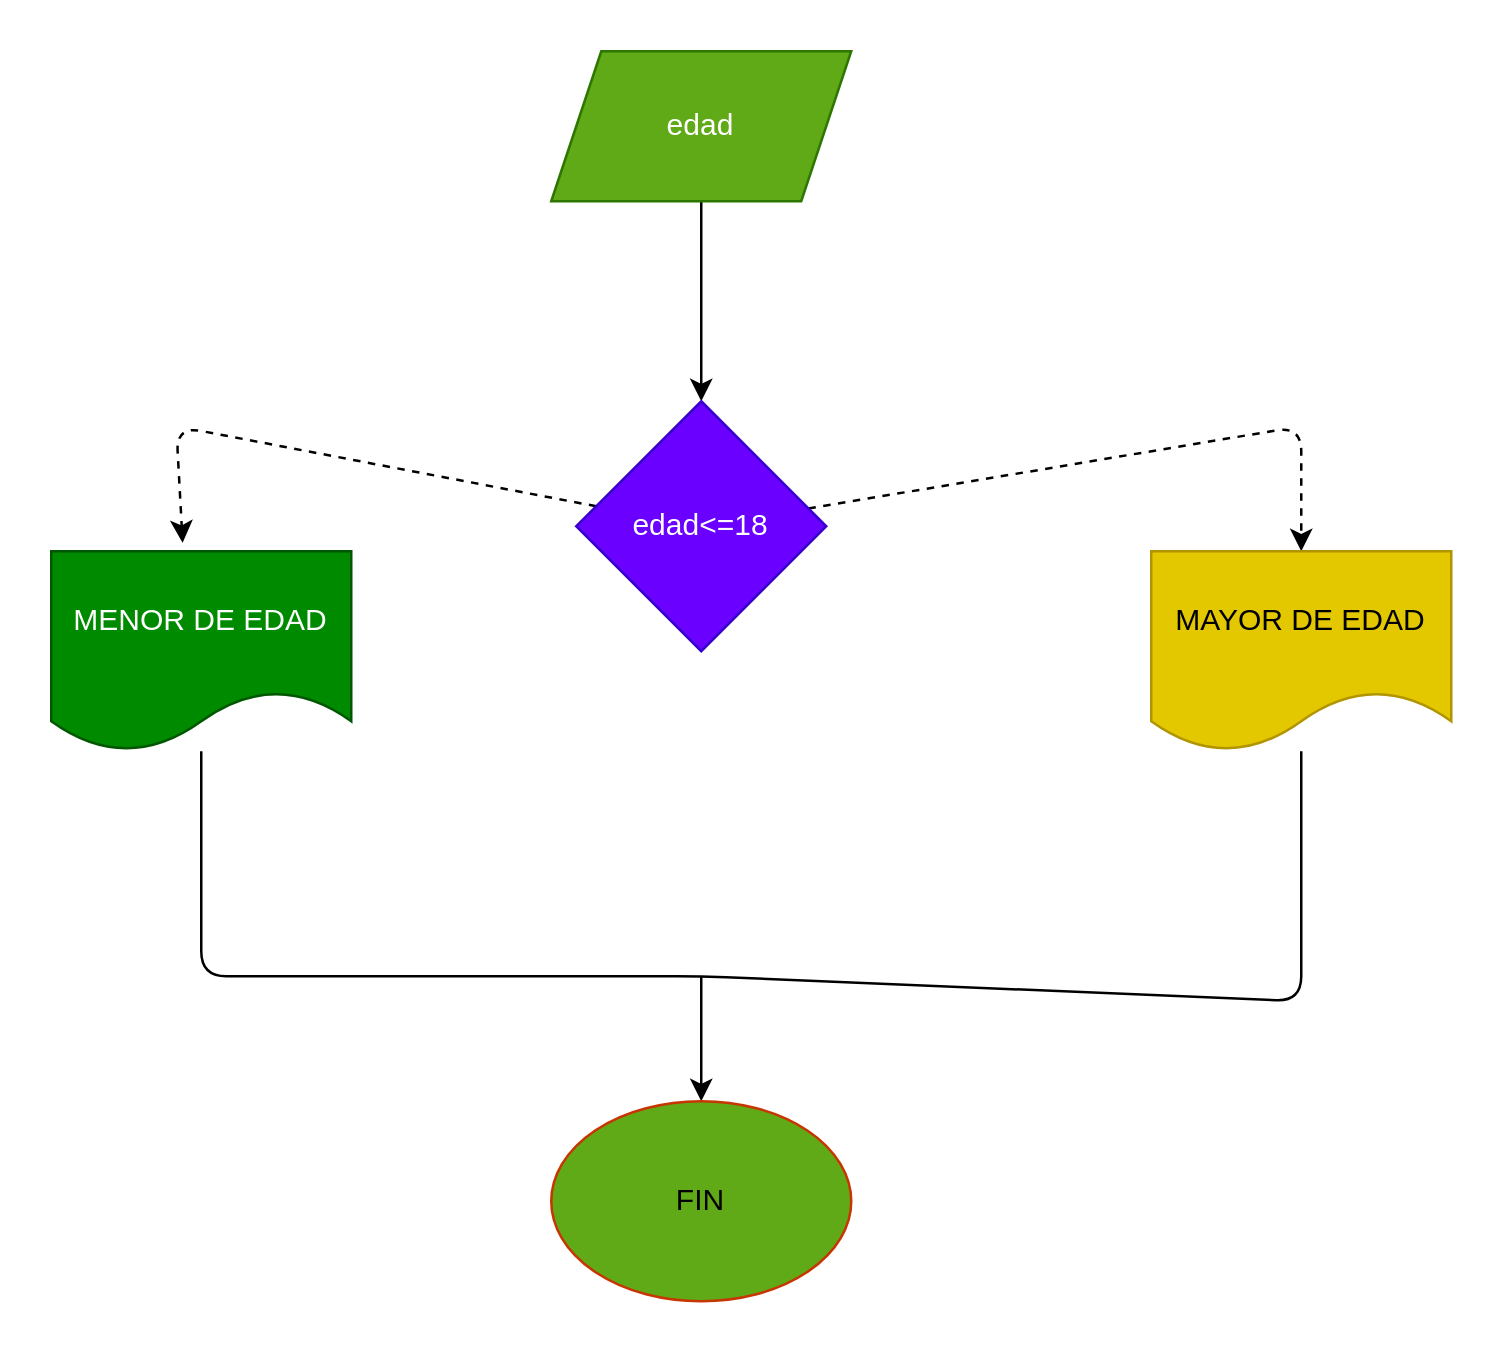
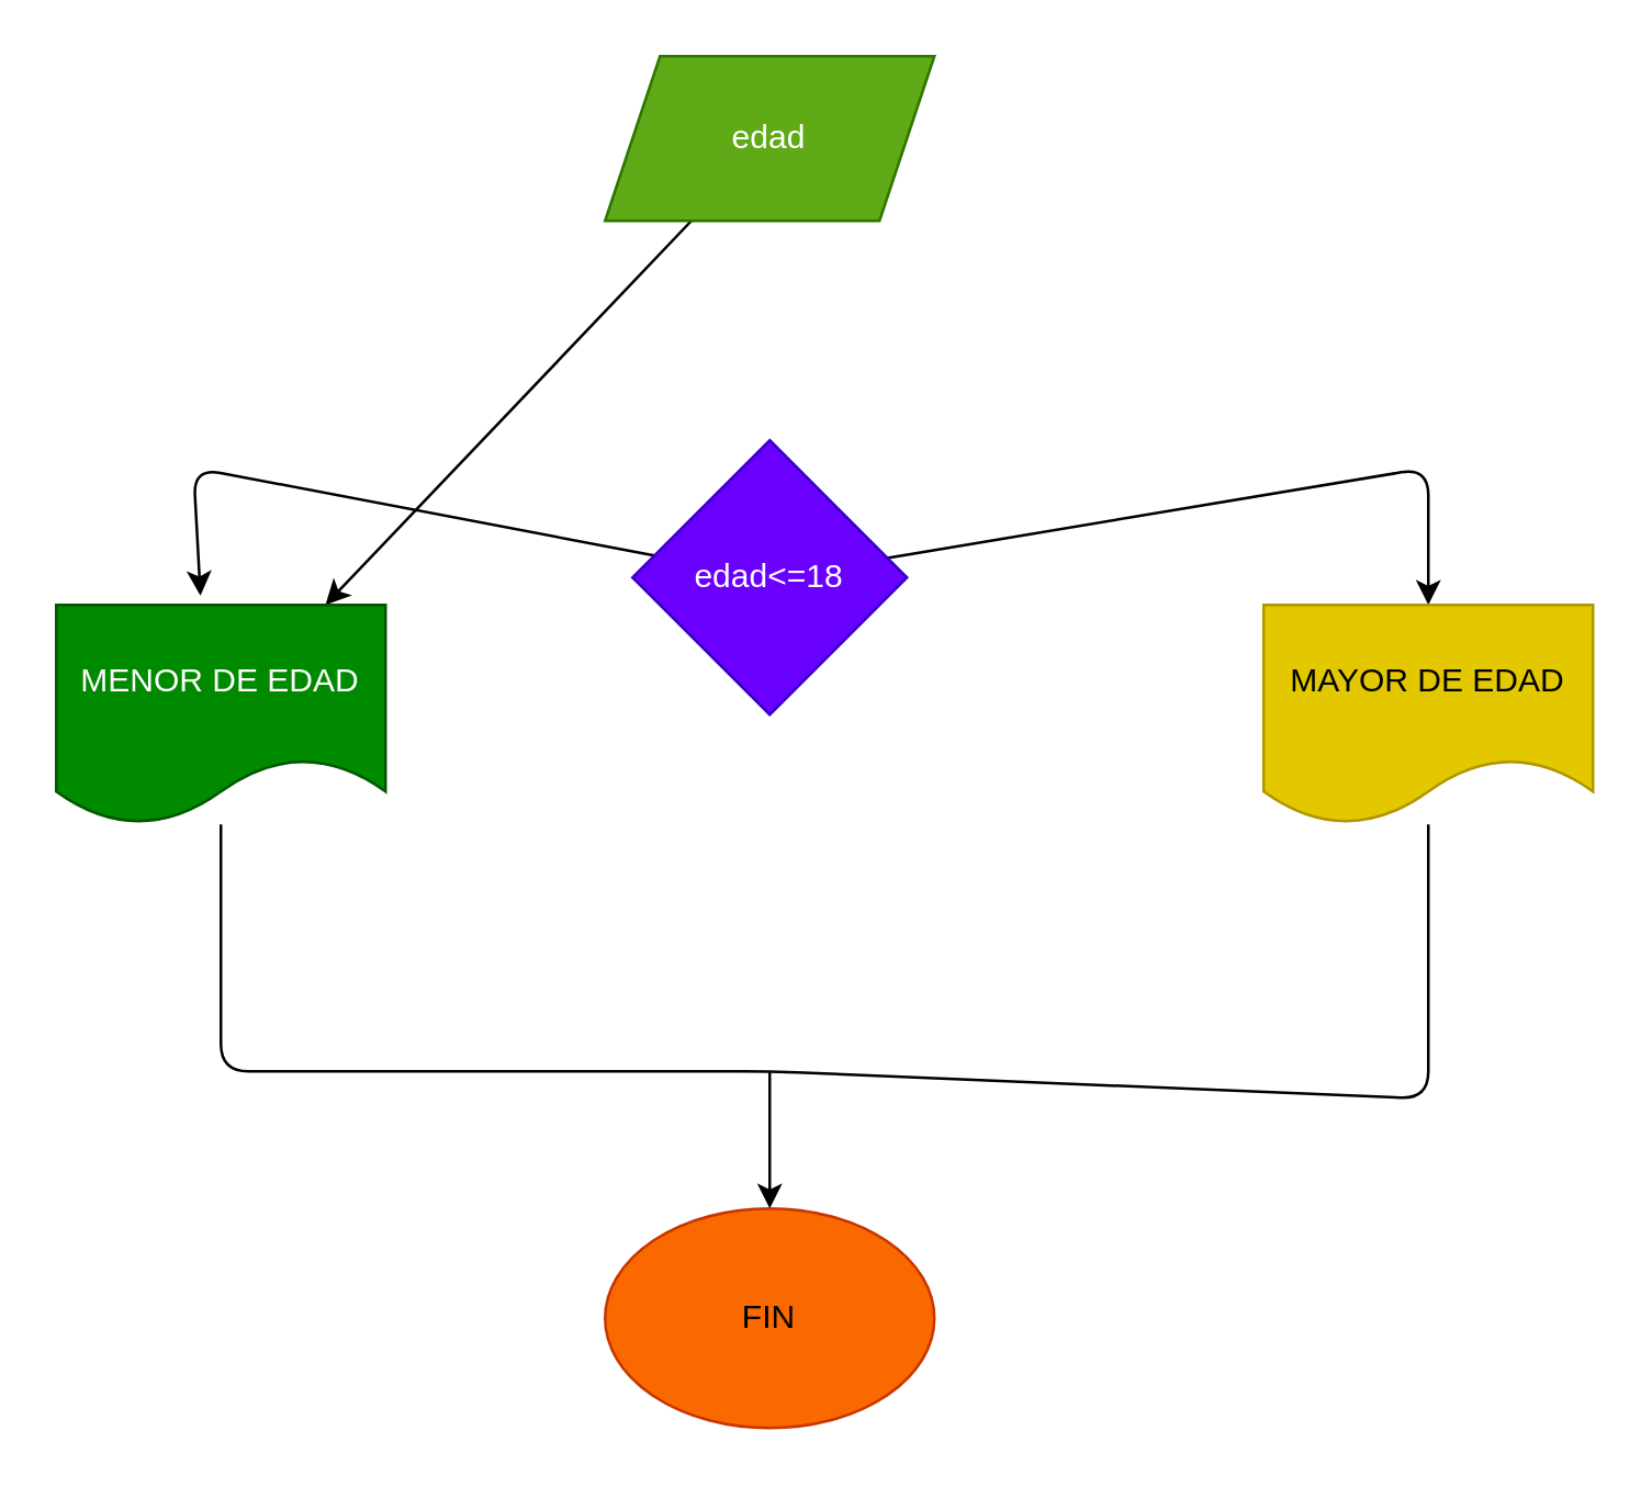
  <mxCell id="0" />
  <mxCell id="1" parent="0" />
- <mxCell id="2" value="" style="edgeStyle=none;html=1;" parent="1" source="3" target="6" edge="1"><mxGeometry relative="1" as="geometry" /></mxCell>
+ <mxCell id="2" value="" style="edgeStyle=none;html=1;" parent="1" source="3" target="8" edge="1"><mxGeometry relative="1" as="geometry" /></mxCell>
  <mxCell id="3" value="edad" style="shape=parallelogram;perimeter=parallelogramPerimeter;whiteSpace=wrap;html=1;fixedSize=1;fillColor=#60a917;fontColor=#ffffff;strokeColor=#2D7600;" parent="1" vertex="1"><mxGeometry x="220" y="20" width="120" height="60" as="geometry" /></mxCell>
- <mxCell id="4" style="edgeStyle=none;html=1;entryX=0.5;entryY=0;entryDx=0;entryDy=0;dashed=1;" parent="1" source="6" target="7" edge="1"><mxGeometry relative="1" as="geometry"><Array as="points"><mxPoint x="520" y="170" /></Array></mxGeometry></mxCell>
- <mxCell id="5" style="edgeStyle=none;html=1;entryX=0.438;entryY=-0.042;entryDx=0;entryDy=0;entryPerimeter=0;dashed=1;" parent="1" source="6" target="8" edge="1"><mxGeometry relative="1" as="geometry"><Array as="points"><mxPoint x="70" y="170" /></Array></mxGeometry></mxCell>
+ <mxCell id="4" style="edgeStyle=none;html=1;entryX=0.5;entryY=0;entryDx=0;entryDy=0;" parent="1" source="6" target="7" edge="1"><mxGeometry relative="1" as="geometry"><Array as="points"><mxPoint x="520" y="170" /></Array></mxGeometry></mxCell>
+ <mxCell id="5" style="edgeStyle=none;html=1;entryX=0.438;entryY=-0.042;entryDx=0;entryDy=0;entryPerimeter=0;" parent="1" source="6" target="8" edge="1"><mxGeometry relative="1" as="geometry"><Array as="points"><mxPoint x="70" y="170" /></Array></mxGeometry></mxCell>
  <mxCell id="6" value="edad&amp;lt;=18" style="rhombus;whiteSpace=wrap;html=1;fillColor=#6a00ff;fontColor=#ffffff;strokeColor=#3700CC;" parent="1" vertex="1"><mxGeometry x="230" y="160" width="100" height="100" as="geometry" /></mxCell>
  <mxCell id="7" value="MAYOR DE EDAD" style="shape=document;whiteSpace=wrap;html=1;boundedLbl=1;fillColor=#e3c800;fontColor=#000000;strokeColor=#B09500;" parent="1" vertex="1"><mxGeometry x="460" y="220" width="120" height="80" as="geometry" /></mxCell>
  <mxCell id="8" value="MENOR DE EDAD" style="shape=document;whiteSpace=wrap;html=1;boundedLbl=1;fillColor=#008a00;fontColor=#ffffff;strokeColor=#005700;" parent="1" vertex="1"><mxGeometry x="20" y="220" width="120" height="80" as="geometry" /></mxCell>
  <mxCell id="9" value="" style="endArrow=none;html=1;" parent="1" edge="1" target="7" source="8"><mxGeometry width="50" height="50" relative="1" as="geometry"><mxPoint x="90" y="340" as="sourcePoint" /><mxPoint x="540" y="320" as="targetPoint" /><Array as="points"><mxPoint x="80" y="390" /><mxPoint x="280" y="390" /><mxPoint x="520" y="400" /></Array></mxGeometry></mxCell>
  <mxCell id="10" value="" style="endArrow=classic;html=1;" edge="1" parent="1" target="11"><mxGeometry width="50" height="50" relative="1" as="geometry"><mxPoint x="280" y="390" as="sourcePoint" /><mxPoint x="280" y="460" as="targetPoint" /></mxGeometry></mxCell>
- <mxCell id="11" value="FIN" style="ellipse;whiteSpace=wrap;html=1;fillColor=#60a917;fontColor=#000000;strokeColor=#C73500;" vertex="1" parent="1"><mxGeometry x="220" y="440" width="120" height="80" as="geometry" /></mxCell>
+ <mxCell id="11" value="FIN" style="ellipse;whiteSpace=wrap;html=1;fillColor=#fa6800;fontColor=#000000;strokeColor=#C73500;" vertex="1" parent="1"><mxGeometry x="220" y="440" width="120" height="80" as="geometry" /></mxCell>
